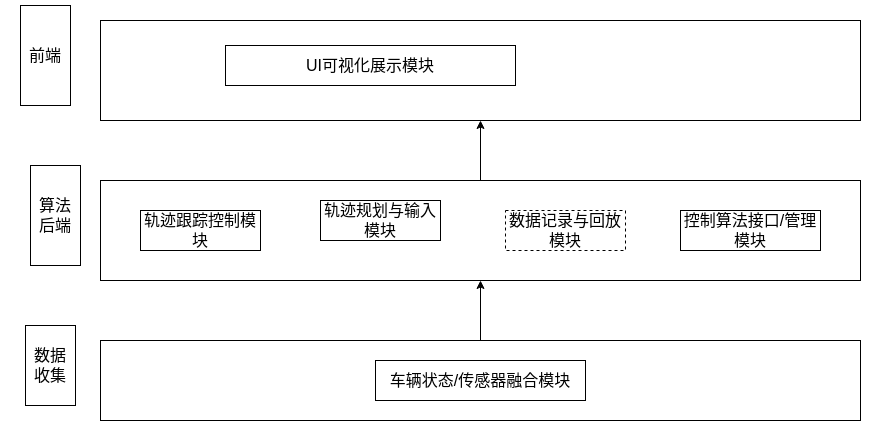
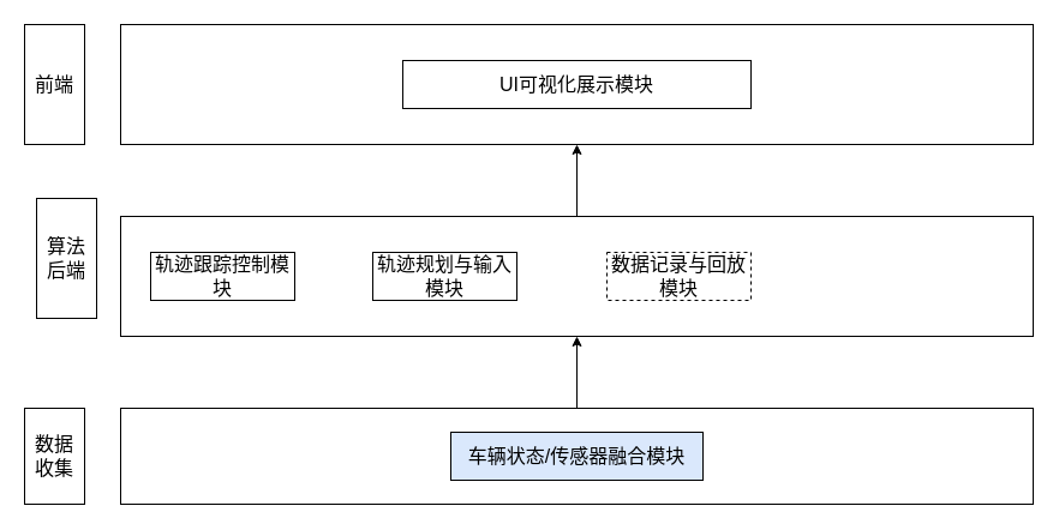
  <mxCell id="0" />
  <mxCell id="1" parent="0" />
  <mxCell id="2" style="edgeStyle=orthogonalEdgeStyle;rounded=0;orthogonalLoop=1;jettySize=auto;html=1;entryX=0.5;entryY=1;entryDx=0;entryDy=0;" edge="1" parent="1" source="3" target="5"><mxGeometry relative="1" as="geometry" /></mxCell>
  <mxCell id="3" value="" style="rounded=0;whiteSpace=wrap;html=1;fontSize=16;" vertex="1" parent="1"><mxGeometry x="100" y="340" width="760" height="80" as="geometry" /></mxCell>
  <mxCell id="4" style="edgeStyle=orthogonalEdgeStyle;rounded=0;orthogonalLoop=1;jettySize=auto;html=1;entryX=0.5;entryY=1;entryDx=0;entryDy=0;" edge="1" parent="1" source="5" target="6"><mxGeometry relative="1" as="geometry" /></mxCell>
  <mxCell id="5" value="" style="rounded=0;whiteSpace=wrap;html=1;fontSize=16;" vertex="1" parent="1"><mxGeometry x="100" y="180" width="760" height="100" as="geometry" /></mxCell>
  <mxCell id="6" value="" style="rounded=0;whiteSpace=wrap;html=1;fontSize=16;" vertex="1" parent="1"><mxGeometry x="100" y="20" width="760" height="100" as="geometry" /></mxCell>
- <mxCell id="7" value="UI可视化展示模块" style="rounded=0;whiteSpace=wrap;html=1;fontSize=16;" vertex="1" parent="1"><mxGeometry x="225" y="45" width="290" height="40" as="geometry" /></mxCell>
- <mxCell id="8" value="轨迹跟踪控制模块" style="rounded=0;whiteSpace=wrap;html=1;fontSize=16;" vertex="1" parent="1"><mxGeometry x="140" y="210" width="120" height="40" as="geometry" /></mxCell>
- <mxCell id="9" value="轨迹规划与输入模块" style="rounded=0;whiteSpace=wrap;html=1;fontSize=16;" vertex="1" parent="1"><mxGeometry x="320" y="200" width="120" height="40" as="geometry" /></mxCell>
+ <mxCell id="7" value="UI可视化展示模块" style="rounded=0;whiteSpace=wrap;html=1;fontSize=16;" vertex="1" parent="1"><mxGeometry x="335" y="50" width="290" height="40" as="geometry" /></mxCell>
+ <mxCell id="8" value="轨迹跟踪控制模块" style="rounded=0;whiteSpace=wrap;html=1;fontSize=16;" vertex="1" parent="1"><mxGeometry x="125" y="210" width="120" height="40" as="geometry" /></mxCell>
+ <mxCell id="9" value="轨迹规划与输入模块" style="rounded=0;whiteSpace=wrap;html=1;fontSize=16;" vertex="1" parent="1"><mxGeometry x="310" y="210" width="120" height="40" as="geometry" /></mxCell>
  <mxCell id="10" value="数据记录与回放模块" style="rounded=0;whiteSpace=wrap;html=1;fontSize=16;dashed=1;" vertex="1" parent="1"><mxGeometry x="505" y="210" width="120" height="40" as="geometry" /></mxCell>
- <mxCell id="11" value="车辆状态/传感器融合模块" style="rounded=0;whiteSpace=wrap;html=1;fontSize=16;" vertex="1" parent="1"><mxGeometry x="375" y="360" width="210" height="40" as="geometry" /></mxCell>
- <mxCell id="12" value="控制算法接口/管理模块" style="rounded=0;whiteSpace=wrap;html=1;fontSize=16;" vertex="1" parent="1"><mxGeometry x="680" y="210" width="140" height="40" as="geometry" /></mxCell>
+ <mxCell id="11" value="车辆状态/传感器融合模块" style="rounded=0;whiteSpace=wrap;html=1;fontSize=16;fillColor=#dae8fc;" vertex="1" parent="1"><mxGeometry x="375" y="360" width="210" height="40" as="geometry" /></mxCell>
  <mxCell id="13" value="算法&lt;div&gt;后端&lt;/div&gt;" style="rounded=0;whiteSpace=wrap;html=1;fontSize=16;" vertex="1" parent="1"><mxGeometry x="30" y="165" width="50" height="100" as="geometry" /></mxCell>
- <mxCell id="14" value="数据&lt;div&gt;收集&lt;/div&gt;" style="rounded=0;whiteSpace=wrap;html=1;fontSize=16;" vertex="1" parent="1"><mxGeometry x="25" y="325" width="50" height="80" as="geometry" /></mxCell>
- <mxCell id="15" value="前端" style="rounded=0;whiteSpace=wrap;html=1;fontSize=16;" vertex="1" parent="1"><mxGeometry x="20" y="5" width="50" height="100" as="geometry" /></mxCell>
+ <mxCell id="14" value="数据&lt;div&gt;收集&lt;/div&gt;" style="rounded=0;whiteSpace=wrap;html=1;fontSize=16;" vertex="1" parent="1"><mxGeometry x="20" y="340" width="50" height="80" as="geometry" /></mxCell>
+ <mxCell id="15" value="前端" style="rounded=0;whiteSpace=wrap;html=1;fontSize=16;" vertex="1" parent="1"><mxGeometry x="20" y="20" width="50" height="100" as="geometry" /></mxCell>
